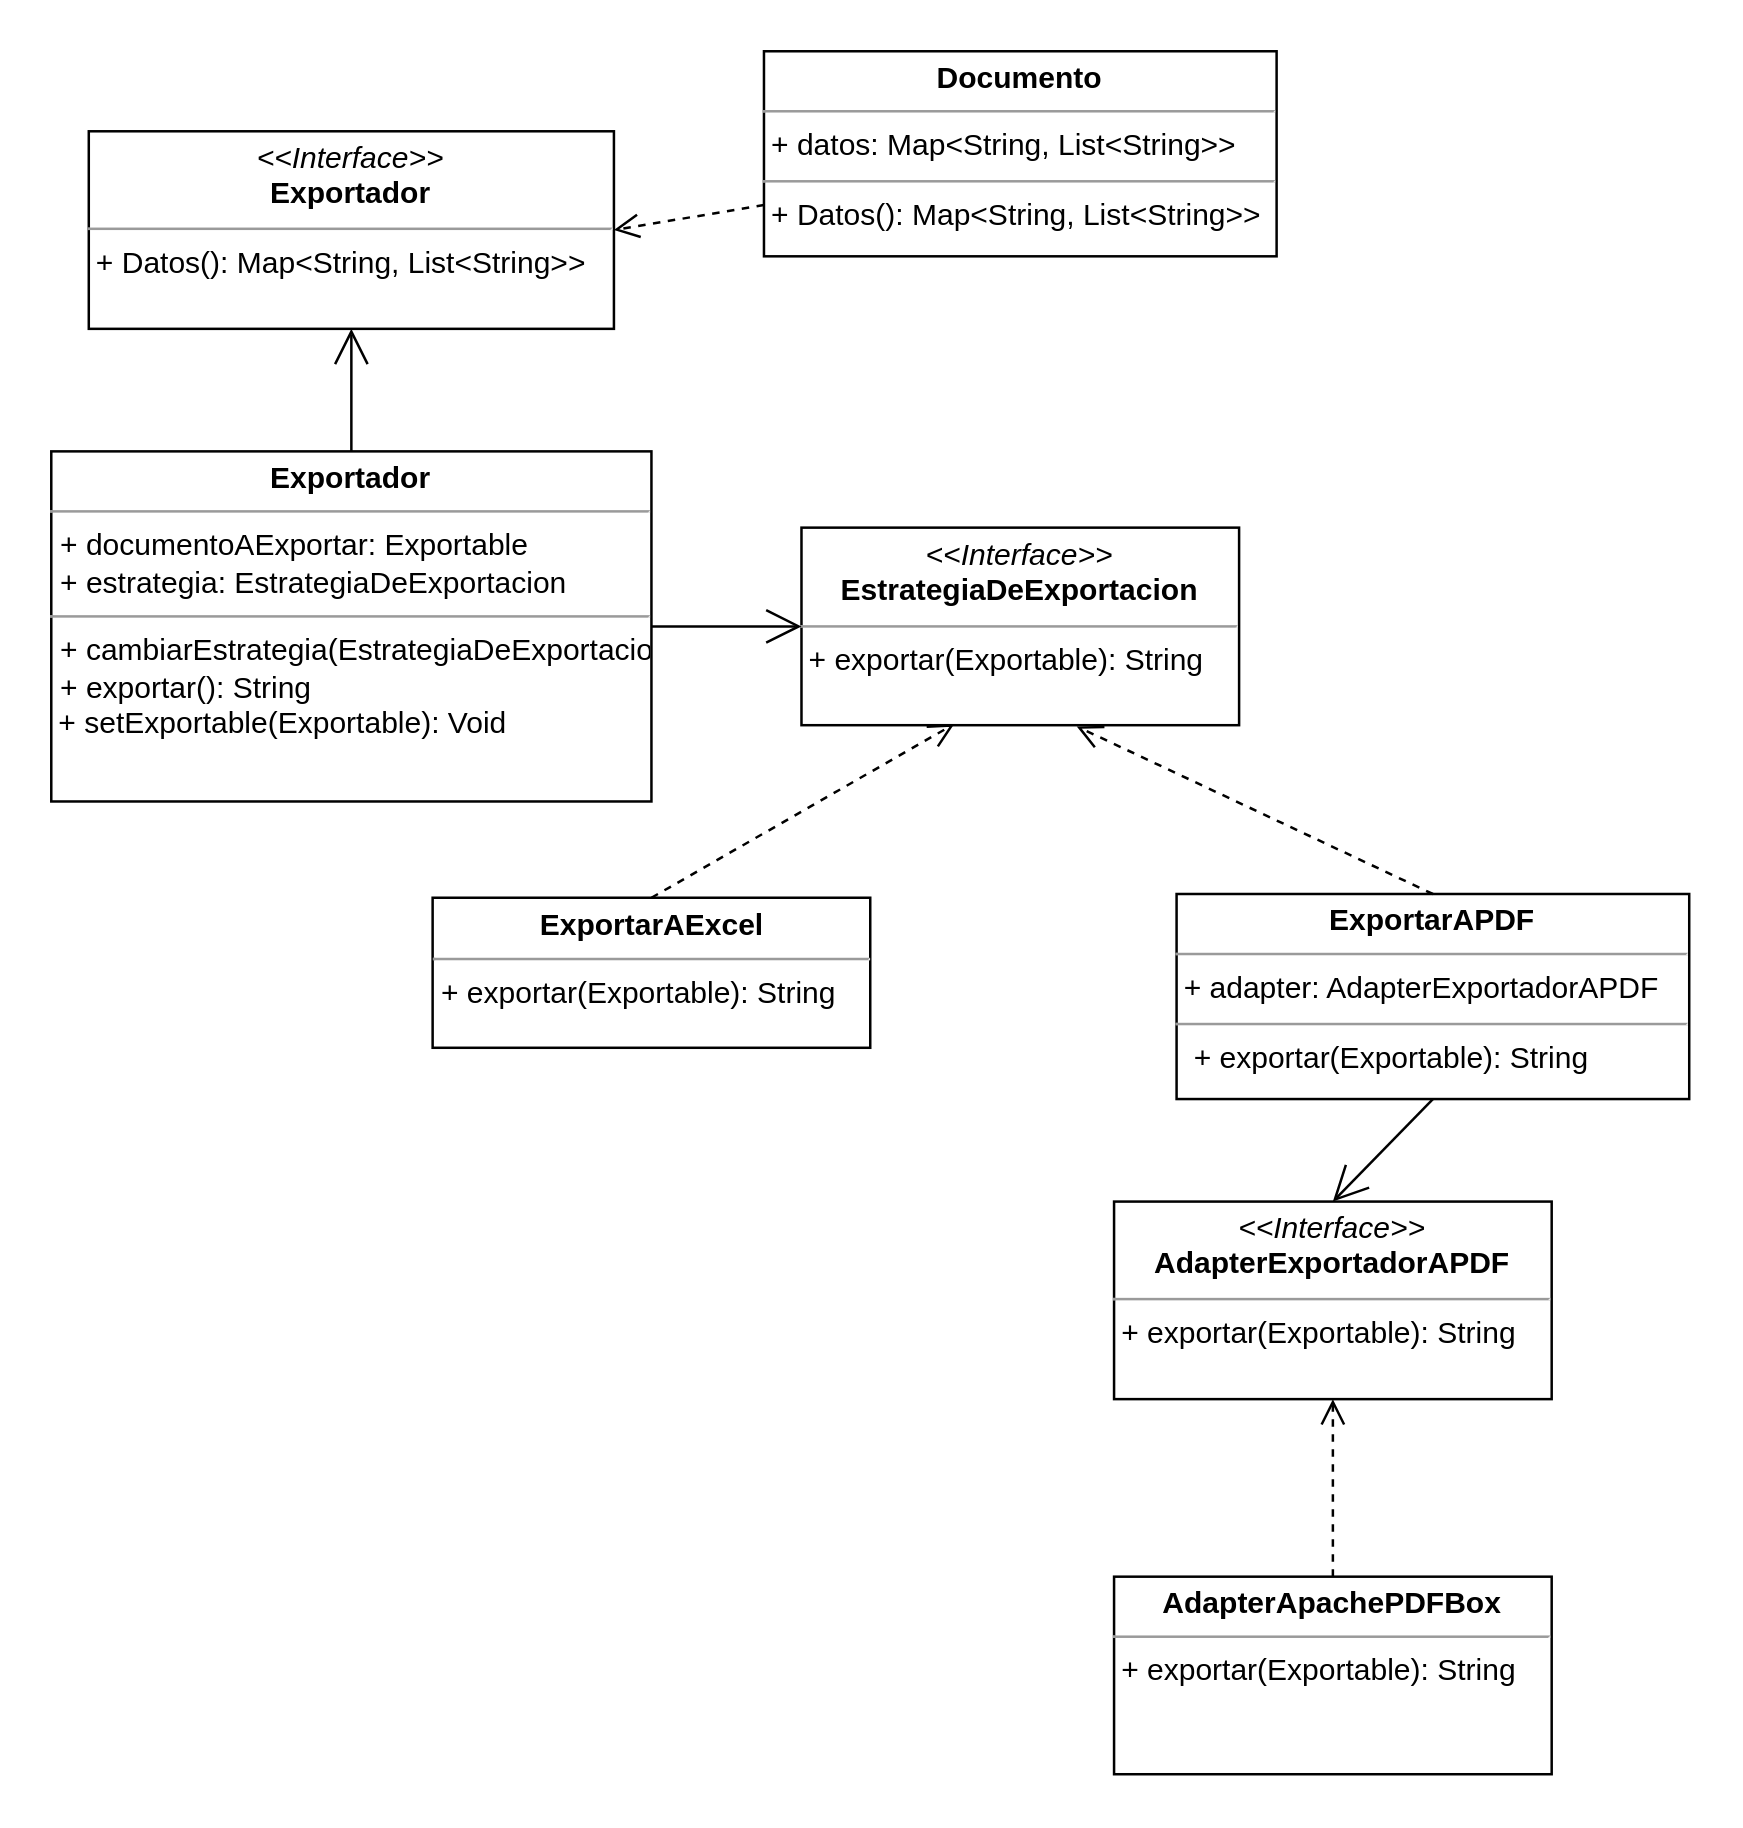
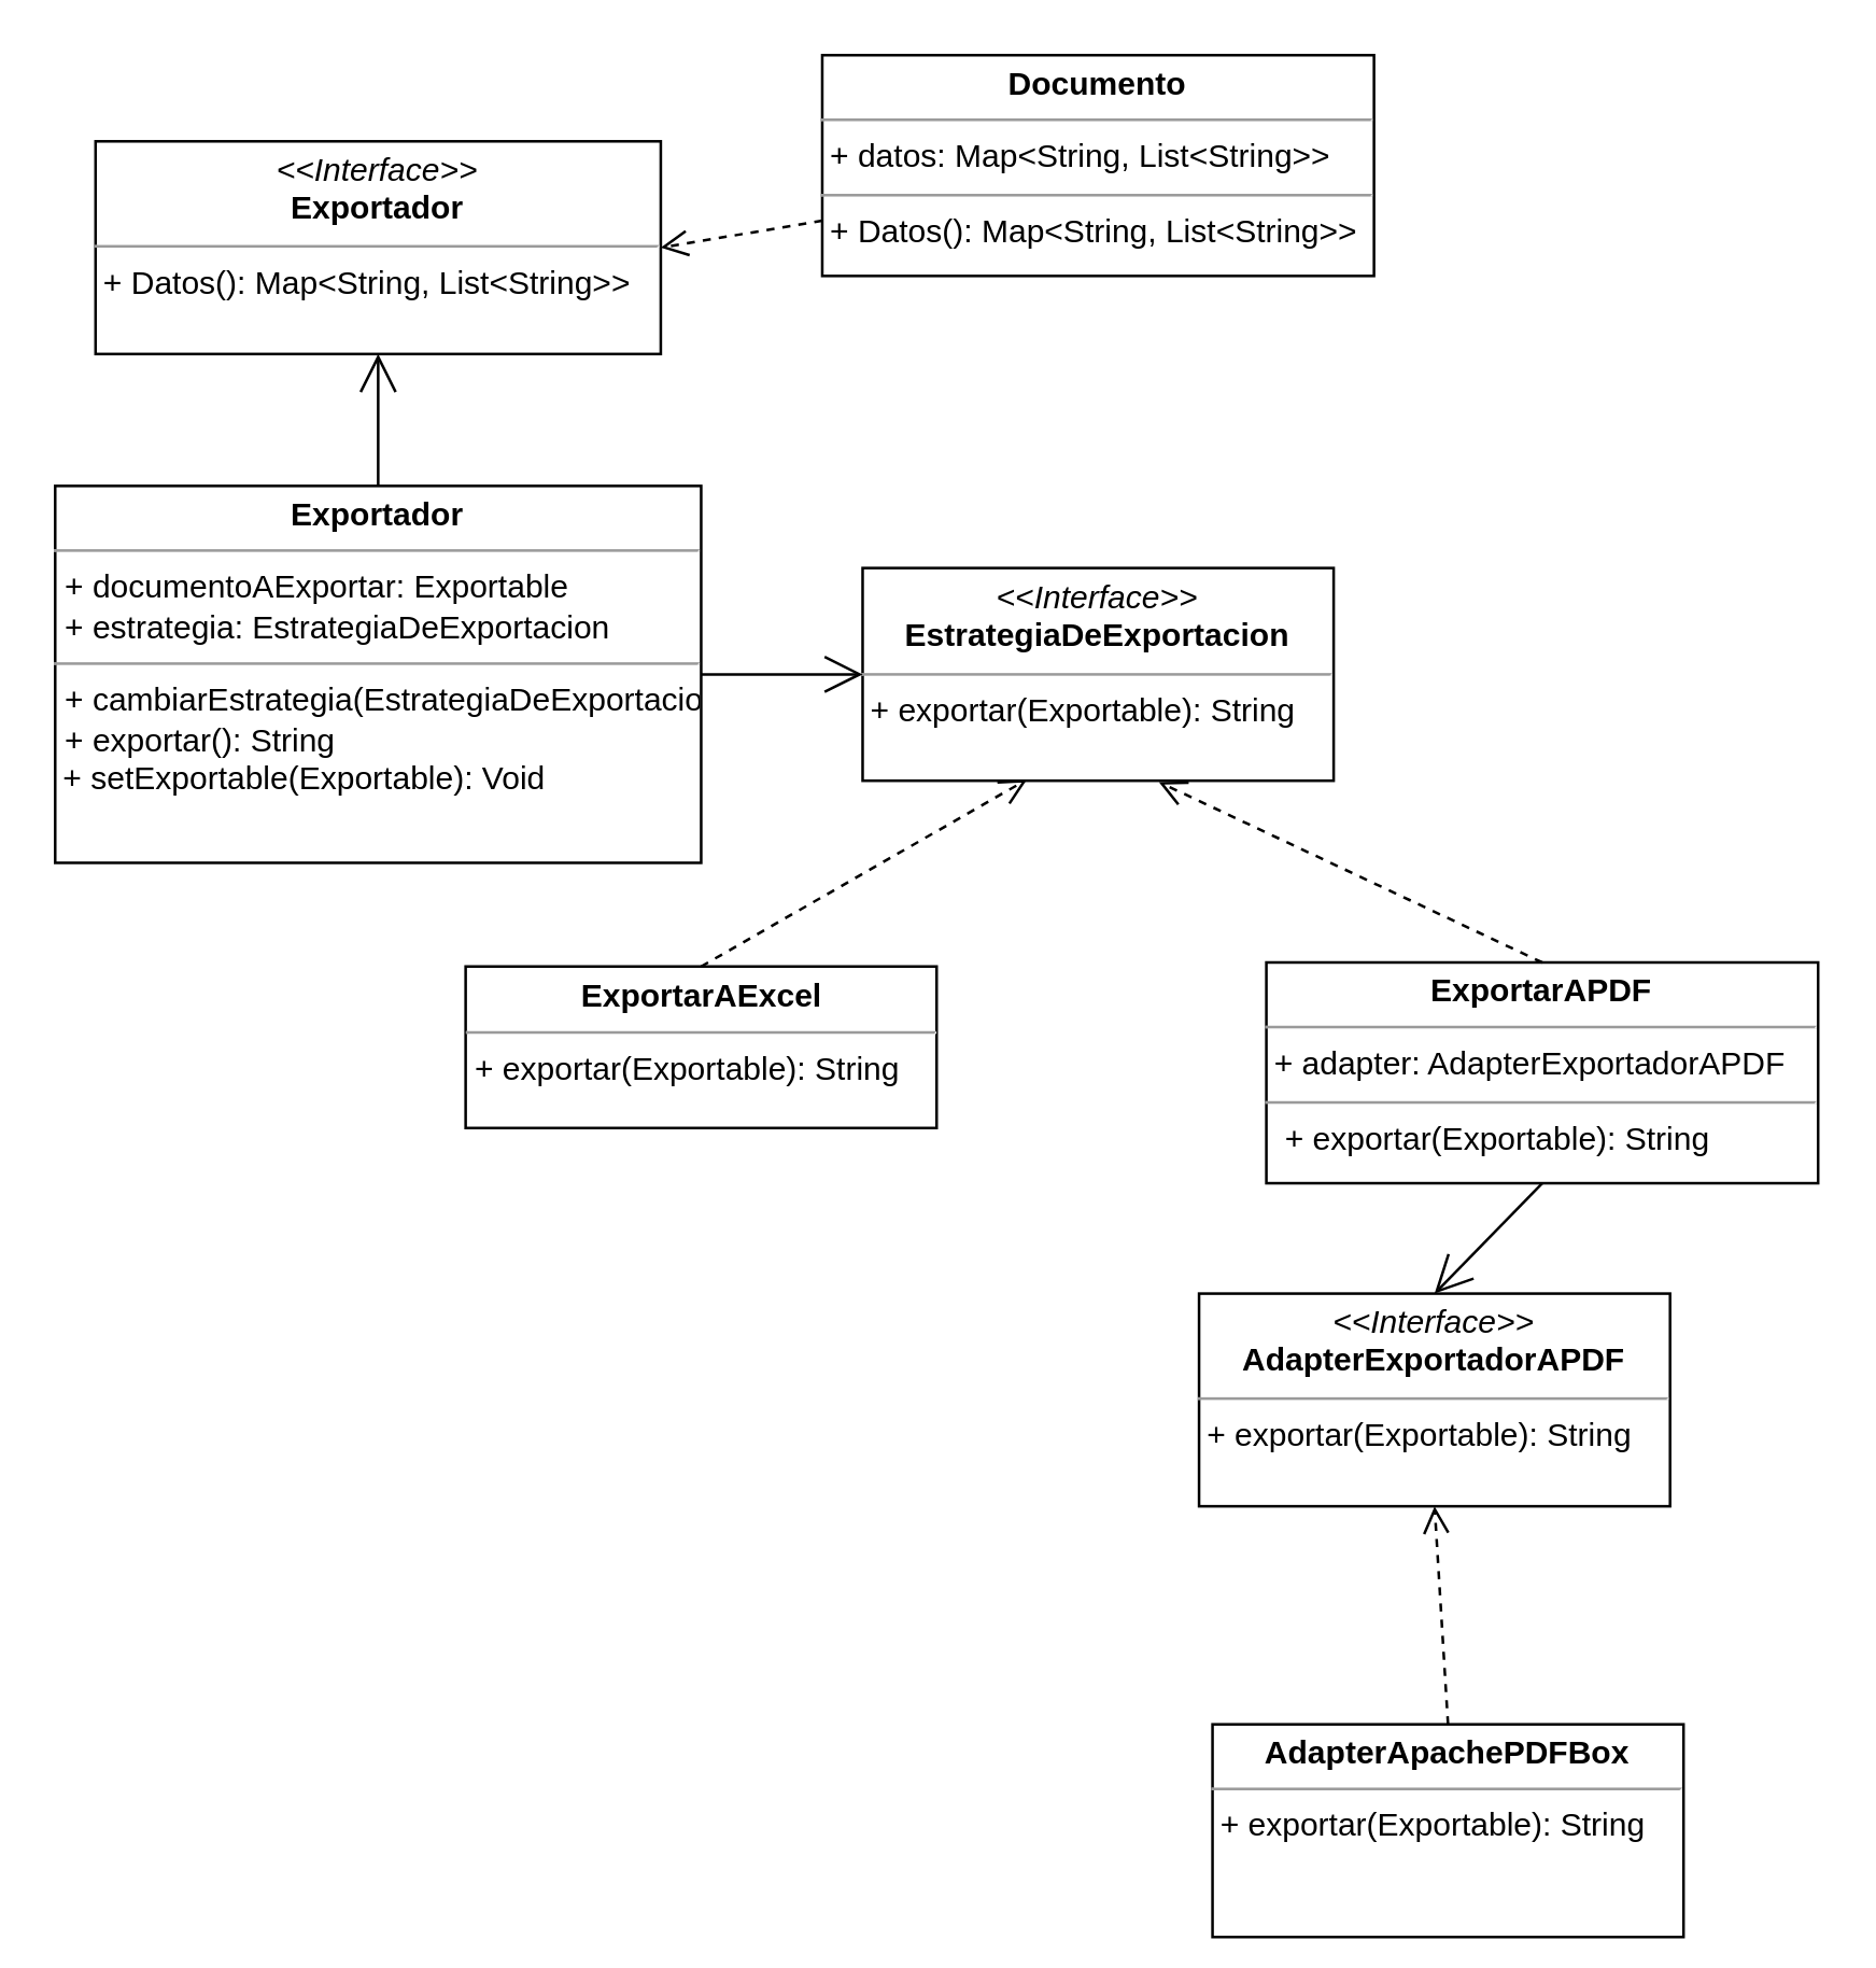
  <mxCell id="0" />
  <mxCell id="1" parent="0" />
  <mxCell id="2" value="&lt;p style=&quot;margin: 0px ; margin-top: 4px ; text-align: center&quot;&gt;&lt;b&gt;Documento&lt;/b&gt;&lt;/p&gt;&lt;hr size=&quot;1&quot;&gt;&lt;span style=&quot;white-space: normal&quot;&gt;&amp;nbsp;+ datos: Map&amp;lt;String, List&amp;lt;String&amp;gt;&amp;gt;&lt;br&gt;&lt;/span&gt;&lt;hr size=&quot;1&quot;&gt;&lt;span style=&quot;white-space: normal&quot;&gt;&amp;nbsp;+ Datos(): Map&amp;lt;String, List&amp;lt;String&amp;gt;&amp;gt;&lt;/span&gt;&lt;p style=&quot;margin: 0px ; margin-left: 4px&quot;&gt;&lt;br&gt;&lt;/p&gt;" style="verticalAlign=top;align=left;overflow=fill;fontSize=12;fontFamily=Helvetica;html=1;rounded=0;shadow=0;comic=0;labelBackgroundColor=none;strokeColor=#000000;strokeWidth=1;fillColor=#ffffff;" vertex="1" parent="1"><mxGeometry x="305" y="20" width="205" height="82" as="geometry" /></mxCell>
  <mxCell id="3" value="&lt;p style=&quot;margin: 0px ; margin-top: 4px ; text-align: center&quot;&gt;&lt;i&gt;&amp;lt;&amp;lt;Interface&amp;gt;&amp;gt;&lt;/i&gt;&lt;br&gt;&lt;b&gt;Exportador&lt;/b&gt;&lt;/p&gt;&lt;hr size=&quot;1&quot;&gt;&lt;span style=&quot;white-space: normal&quot;&gt;&amp;nbsp;+ Datos(): Map&amp;lt;String, List&amp;lt;String&amp;gt;&amp;gt;&lt;br&gt;&lt;/span&gt;" style="verticalAlign=top;align=left;overflow=fill;fontSize=12;fontFamily=Helvetica;html=1;rounded=0;shadow=0;comic=0;labelBackgroundColor=none;strokeColor=#000000;strokeWidth=1;fillColor=#ffffff;" vertex="1" parent="1"><mxGeometry x="35" y="52" width="210" height="79" as="geometry" /></mxCell>
  <mxCell id="4" value="&lt;p style=&quot;margin: 0px ; margin-top: 4px ; text-align: center&quot;&gt;&lt;b&gt;Exportador&lt;/b&gt;&lt;/p&gt;&lt;hr size=&quot;1&quot;&gt;&lt;p style=&quot;margin: 0px ; margin-left: 4px&quot;&gt;+ documentoAExportar: Exportable&lt;br&gt;+ estrategia: EstrategiaDeExportacion&lt;/p&gt;&lt;hr size=&quot;1&quot;&gt;&lt;p style=&quot;margin: 0px ; margin-left: 4px&quot;&gt;+ cambiarEstrategia(EstrategiaDeExportacion): Void&lt;br&gt;+ exportar(): String&lt;br&gt;&lt;/p&gt;&amp;nbsp;+ setExportable(Exportable): Void" style="verticalAlign=top;align=left;overflow=fill;fontSize=12;fontFamily=Helvetica;html=1;rounded=0;shadow=0;comic=0;labelBackgroundColor=none;strokeColor=#000000;strokeWidth=1;fillColor=#ffffff;" vertex="1" parent="1"><mxGeometry x="20" y="180" width="240" height="140" as="geometry" /></mxCell>
  <mxCell id="5" value="&lt;p style=&quot;margin: 0px ; margin-top: 4px ; text-align: center&quot;&gt;&lt;i&gt;&amp;lt;&amp;lt;Interface&amp;gt;&amp;gt;&lt;/i&gt;&lt;br&gt;&lt;b&gt;EstrategiaDeExportacion&lt;/b&gt;&lt;/p&gt;&lt;hr size=&quot;1&quot;&gt;&lt;span style=&quot;white-space: normal&quot;&gt;&amp;nbsp;+ exportar(Exportable): String&lt;br&gt;&lt;/span&gt;" style="verticalAlign=top;align=left;overflow=fill;fontSize=12;fontFamily=Helvetica;html=1;rounded=0;shadow=0;comic=0;labelBackgroundColor=none;strokeColor=#000000;strokeWidth=1;fillColor=#ffffff;" vertex="1" parent="1"><mxGeometry x="320" y="210.5" width="175" height="79" as="geometry" /></mxCell>
  <mxCell id="6" value="&lt;p style=&quot;margin: 0px ; margin-top: 4px ; text-align: center&quot;&gt;&lt;b&gt;ExportarAExcel&lt;/b&gt;&lt;/p&gt;&lt;hr size=&quot;1&quot;&gt;&lt;span style=&quot;white-space: normal&quot;&gt;&amp;nbsp;+ exportar(Exportable): String&lt;br&gt;&lt;/span&gt;" style="verticalAlign=top;align=left;overflow=fill;fontSize=12;fontFamily=Helvetica;html=1;rounded=0;shadow=0;comic=0;labelBackgroundColor=none;strokeColor=#000000;strokeWidth=1;fillColor=#ffffff;" vertex="1" parent="1"><mxGeometry x="172.5" y="358.5" width="175" height="60" as="geometry" /></mxCell>
  <mxCell id="7" value="&lt;p style=&quot;margin: 0px ; margin-top: 4px ; text-align: center&quot;&gt;&lt;b&gt;ExportarAPDF&lt;/b&gt;&lt;/p&gt;&lt;hr size=&quot;1&quot;&gt;&lt;span style=&quot;white-space: normal&quot;&gt;&amp;nbsp;+ adapter: AdapterExportadorAPDF&lt;br&gt;&lt;/span&gt;&lt;hr size=&quot;1&quot;&gt;&lt;p style=&quot;margin: 0px ; margin-left: 4px&quot;&gt;&lt;span style=&quot;white-space: normal&quot;&gt;&amp;nbsp;+ exportar(Exportable): String&lt;/span&gt;&lt;br&gt;&lt;/p&gt;" style="verticalAlign=top;align=left;overflow=fill;fontSize=12;fontFamily=Helvetica;html=1;rounded=0;shadow=0;comic=0;labelBackgroundColor=none;strokeColor=#000000;strokeWidth=1;fillColor=#ffffff;" vertex="1" parent="1"><mxGeometry x="470" y="357" width="205" height="82" as="geometry" /></mxCell>
- <mxCell id="8" value="&lt;p style=&quot;margin: 0px ; margin-top: 4px ; text-align: center&quot;&gt;&lt;b&gt;AdapterApachePDFBox&lt;/b&gt;&lt;/p&gt;&lt;hr size=&quot;1&quot;&gt;&lt;span style=&quot;white-space: normal&quot;&gt;&amp;nbsp;+ exportar(Exportable): String&lt;br&gt;&lt;/span&gt;" style="verticalAlign=top;align=left;overflow=fill;fontSize=12;fontFamily=Helvetica;html=1;rounded=0;shadow=0;comic=0;labelBackgroundColor=none;strokeColor=#000000;strokeWidth=1;fillColor=#ffffff;" vertex="1" parent="1"><mxGeometry x="445" y="630" width="175" height="79" as="geometry" /></mxCell>
+ <mxCell id="8" value="&lt;p style=&quot;margin: 0px ; margin-top: 4px ; text-align: center&quot;&gt;&lt;b&gt;AdapterApachePDFBox&lt;/b&gt;&lt;/p&gt;&lt;hr size=&quot;1&quot;&gt;&lt;span style=&quot;white-space: normal&quot;&gt;&amp;nbsp;+ exportar(Exportable): String&lt;br&gt;&lt;/span&gt;" style="verticalAlign=top;align=left;overflow=fill;fontSize=12;fontFamily=Helvetica;html=1;rounded=0;shadow=0;comic=0;labelBackgroundColor=none;strokeColor=#000000;strokeWidth=1;fillColor=#ffffff;" vertex="1" parent="1"><mxGeometry x="450" y="640" width="175" height="79" as="geometry" /></mxCell>
  <mxCell id="9" value="&lt;p style=&quot;margin: 0px ; margin-top: 4px ; text-align: center&quot;&gt;&lt;i&gt;&amp;lt;&amp;lt;Interface&amp;gt;&amp;gt;&lt;/i&gt;&lt;br&gt;&lt;b&gt;AdapterExportadorAPDF&lt;/b&gt;&lt;/p&gt;&lt;hr size=&quot;1&quot;&gt;&lt;span style=&quot;white-space: normal&quot;&gt;&amp;nbsp;+ exportar(Exportable): String&lt;br&gt;&lt;/span&gt;" style="verticalAlign=top;align=left;overflow=fill;fontSize=12;fontFamily=Helvetica;html=1;rounded=0;shadow=0;comic=0;labelBackgroundColor=none;strokeColor=#000000;strokeWidth=1;fillColor=#ffffff;" vertex="1" parent="1"><mxGeometry x="445" y="480" width="175" height="79" as="geometry" /></mxCell>
  <mxCell id="10" value="" style="html=1;verticalAlign=bottom;endArrow=open;dashed=1;endSize=8;exitX=0;exitY=0.75;exitDx=0;exitDy=0;entryX=1;entryY=0.5;entryDx=0;entryDy=0;" edge="1" parent="1" source="2" target="3"><mxGeometry relative="1" as="geometry"><mxPoint x="400" y="150" as="sourcePoint" /><mxPoint x="320" y="150" as="targetPoint" /></mxGeometry></mxCell>
  <mxCell id="11" value="" style="endArrow=open;endFill=1;endSize=12;html=1;exitX=0.5;exitY=0;exitDx=0;exitDy=0;entryX=0.5;entryY=1;entryDx=0;entryDy=0;" edge="1" parent="1" source="4" target="3"><mxGeometry width="160" relative="1" as="geometry"><mxPoint x="-30" y="410" as="sourcePoint" /><mxPoint x="130" y="410" as="targetPoint" /></mxGeometry></mxCell>
  <mxCell id="12" value="" style="endArrow=open;endFill=1;endSize=12;html=1;entryX=0;entryY=0.5;entryDx=0;entryDy=0;" edge="1" parent="1" source="4" target="5"><mxGeometry width="160" relative="1" as="geometry"><mxPoint x="10" y="190" as="sourcePoint" /><mxPoint x="150" y="141" as="targetPoint" /></mxGeometry></mxCell>
  <mxCell id="13" value="" style="html=1;verticalAlign=bottom;endArrow=open;dashed=1;endSize=8;exitX=0.5;exitY=0;exitDx=0;exitDy=0;entryX=0.349;entryY=0.994;entryDx=0;entryDy=0;entryPerimeter=0;" edge="1" parent="1" source="6" target="5"><mxGeometry relative="1" as="geometry"><mxPoint x="315" y="91.5" as="sourcePoint" /><mxPoint x="255" y="101.5" as="targetPoint" /></mxGeometry></mxCell>
  <mxCell id="14" value="" style="html=1;verticalAlign=bottom;endArrow=open;dashed=1;endSize=8;exitX=0.5;exitY=0;exitDx=0;exitDy=0;entryX=0.629;entryY=1.006;entryDx=0;entryDy=0;entryPerimeter=0;" edge="1" parent="1" source="7" target="5"><mxGeometry relative="1" as="geometry"><mxPoint x="270" y="368.5" as="sourcePoint" /><mxPoint x="391.075" y="299.026" as="targetPoint" /></mxGeometry></mxCell>
  <mxCell id="15" value="" style="endArrow=open;endFill=1;endSize=12;html=1;exitX=0.5;exitY=1;exitDx=0;exitDy=0;entryX=0.5;entryY=0;entryDx=0;entryDy=0;" edge="1" parent="1" source="7" target="9"><mxGeometry width="160" relative="1" as="geometry"><mxPoint x="150" y="190" as="sourcePoint" /><mxPoint x="150" y="141" as="targetPoint" /></mxGeometry></mxCell>
  <mxCell id="16" value="" style="html=1;verticalAlign=bottom;endArrow=open;dashed=1;endSize=8;exitX=0.5;exitY=0;exitDx=0;exitDy=0;entryX=0.5;entryY=1;entryDx=0;entryDy=0;" edge="1" parent="1" source="8" target="9"><mxGeometry relative="1" as="geometry"><mxPoint x="582.5" y="367" as="sourcePoint" /><mxPoint x="440.075" y="299.974" as="targetPoint" /></mxGeometry></mxCell>
